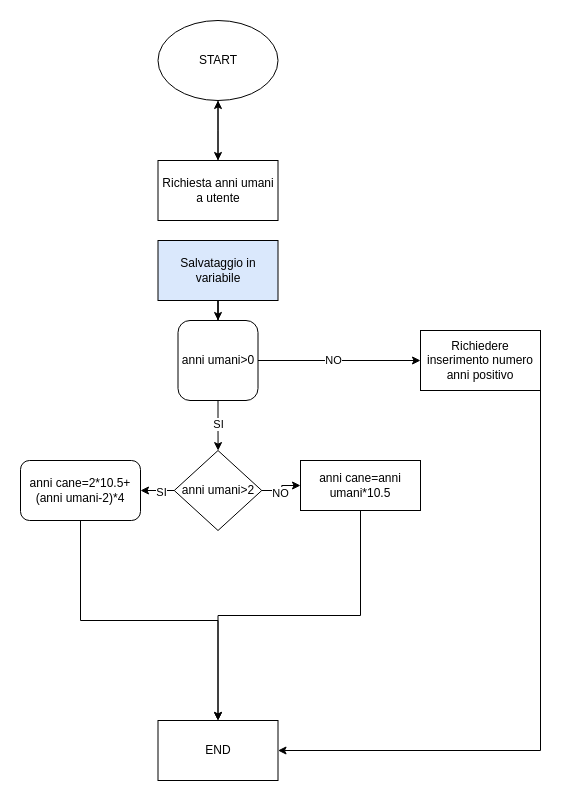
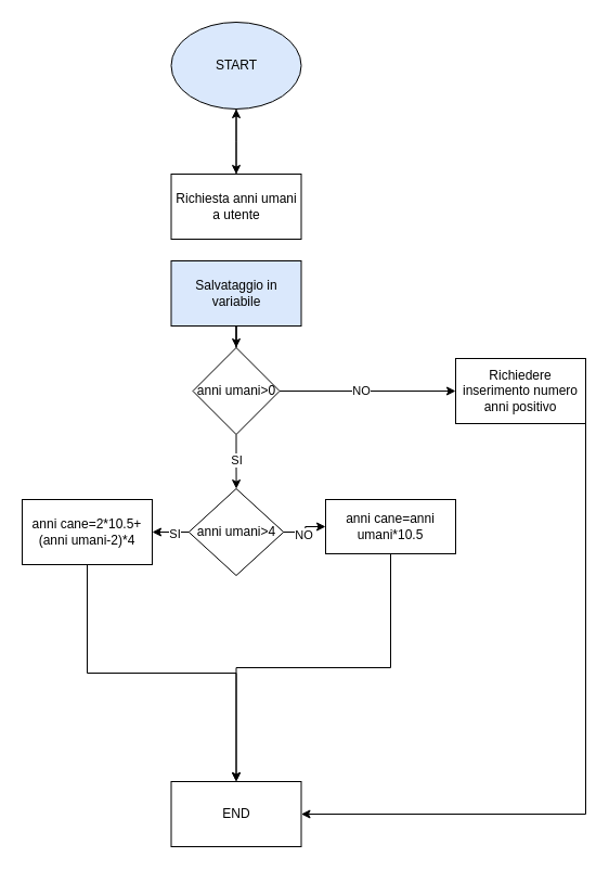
  <mxCell id="0" />
  <mxCell id="1" parent="0" />
  <mxCell id="2" value="" style="edgeStyle=orthogonalEdgeStyle;rounded=0;orthogonalLoop=1;jettySize=auto;html=1;" parent="1" source="3" edge="1"><mxGeometry relative="1" as="geometry"><mxPoint x="217.5" y="160" as="targetPoint" /></mxGeometry></mxCell>
- <mxCell id="3" value="START" style="ellipse;whiteSpace=wrap;html=1;" parent="1" vertex="1"><mxGeometry x="157.5" y="20" width="120" height="80" as="geometry" /></mxCell>
+ <mxCell id="3" value="START" style="ellipse;whiteSpace=wrap;html=1;fillColor=#dae8fc;" parent="1" vertex="1"><mxGeometry x="157.5" y="20" width="120" height="80" as="geometry" /></mxCell>
  <mxCell id="4" value="" style="edgeStyle=orthogonalEdgeStyle;rounded=0;orthogonalLoop=1;jettySize=auto;html=1;" edge="1" parent="1" source="5" target="3"><mxGeometry relative="1" as="geometry" /></mxCell>
  <mxCell id="5" value="Richiesta anni umani a utente" style="rounded=0;whiteSpace=wrap;html=1;" vertex="1" parent="1"><mxGeometry x="157.5" y="160" width="120" height="60" as="geometry" /></mxCell>
  <mxCell id="6" value="" style="edgeStyle=orthogonalEdgeStyle;rounded=0;orthogonalLoop=1;jettySize=auto;html=1;" edge="1" parent="1" source="7" target="12"><mxGeometry relative="1" as="geometry" /></mxCell>
  <mxCell id="7" value="Salvataggio in variabile" style="whiteSpace=wrap;html=1;rounded=0;fillColor=#dae8fc;" vertex="1" parent="1"><mxGeometry x="157.5" y="240" width="120" height="60" as="geometry" /></mxCell>
  <mxCell id="8" value="" style="edgeStyle=orthogonalEdgeStyle;rounded=0;orthogonalLoop=1;jettySize=auto;html=1;" edge="1" parent="1" source="12" target="14"><mxGeometry relative="1" as="geometry" /></mxCell>
  <mxCell id="9" value="NO" style="edgeLabel;html=1;align=center;verticalAlign=middle;resizable=0;points=[];" vertex="1" connectable="0" parent="8"><mxGeometry x="-0.083" y="1" relative="1" as="geometry"><mxPoint as="offset" /></mxGeometry></mxCell>
  <mxCell id="10" value="" style="edgeStyle=orthogonalEdgeStyle;rounded=0;orthogonalLoop=1;jettySize=auto;html=1;" edge="1" parent="1" source="12" target="20"><mxGeometry relative="1" as="geometry" /></mxCell>
  <mxCell id="11" value="SI" style="edgeLabel;html=1;align=center;verticalAlign=middle;resizable=0;points=[];" vertex="1" connectable="0" parent="10"><mxGeometry x="-0.084" y="1" relative="1" as="geometry"><mxPoint x="-1" as="offset" /></mxGeometry></mxCell>
- <mxCell id="12" value="anni umani&amp;gt;0" style="whiteSpace=wrap;html=1;rounded=1;" vertex="1" parent="1"><mxGeometry x="177.5" y="320" width="80" height="80" as="geometry" /></mxCell>
+ <mxCell id="12" value="anni umani&amp;gt;0" style="rhombus;whiteSpace=wrap;html=1;rounded=0;" vertex="1" parent="1"><mxGeometry x="177.5" y="320" width="80" height="80" as="geometry" /></mxCell>
  <mxCell id="13" value="" style="edgeStyle=orthogonalEdgeStyle;rounded=0;orthogonalLoop=1;jettySize=auto;html=1;" edge="1" parent="1" source="14" target="15"><mxGeometry relative="1" as="geometry"><Array as="points"><mxPoint x="540" y="750" /></Array></mxGeometry></mxCell>
  <mxCell id="14" value="Richiedere inserimento numero anni positivo" style="whiteSpace=wrap;html=1;rounded=0;" vertex="1" parent="1"><mxGeometry x="420" y="330" width="120" height="60" as="geometry" /></mxCell>
  <mxCell id="15" value="END" style="whiteSpace=wrap;html=1;rounded=0;" vertex="1" parent="1"><mxGeometry x="157.5" y="720" width="120" height="60" as="geometry" /></mxCell>
  <mxCell id="16" value="" style="edgeStyle=orthogonalEdgeStyle;rounded=0;orthogonalLoop=1;jettySize=auto;html=1;" edge="1" parent="1" source="20" target="22"><mxGeometry relative="1" as="geometry" /></mxCell>
  <mxCell id="17" value="SI" style="edgeLabel;html=1;align=center;verticalAlign=middle;resizable=0;points=[];" vertex="1" connectable="0" parent="16"><mxGeometry x="-0.453" y="1" relative="1" as="geometry"><mxPoint as="offset" /></mxGeometry></mxCell>
  <mxCell id="18" value="" style="edgeStyle=orthogonalEdgeStyle;rounded=0;orthogonalLoop=1;jettySize=auto;html=1;" edge="1" parent="1" source="20" target="24"><mxGeometry relative="1" as="geometry" /></mxCell>
  <mxCell id="19" value="NO" style="edgeLabel;html=1;align=center;verticalAlign=middle;resizable=0;points=[];" vertex="1" connectable="0" parent="18"><mxGeometry x="-0.19" y="-2" relative="1" as="geometry"><mxPoint as="offset" /></mxGeometry></mxCell>
- <mxCell id="20" value="anni umani&amp;gt;2" style="rhombus;whiteSpace=wrap;html=1;rounded=0;" vertex="1" parent="1"><mxGeometry x="173.75" y="450" width="87.5" height="80" as="geometry" /></mxCell>
+ <mxCell id="20" value="anni umani&amp;gt;4" style="rhombus;whiteSpace=wrap;html=1;rounded=0;" vertex="1" parent="1"><mxGeometry x="173.75" y="450" width="87.5" height="80" as="geometry" /></mxCell>
  <mxCell id="21" style="edgeStyle=orthogonalEdgeStyle;rounded=0;orthogonalLoop=1;jettySize=auto;html=1;exitX=0.5;exitY=1;exitDx=0;exitDy=0;entryX=0.5;entryY=0;entryDx=0;entryDy=0;" edge="1" parent="1" source="22" target="15"><mxGeometry relative="1" as="geometry"><mxPoint x="190" y="700" as="targetPoint" /></mxGeometry></mxCell>
- <mxCell id="22" value="anni cane=2*10.5+(anni umani-2)*4" style="whiteSpace=wrap;html=1;rounded=1;" vertex="1" parent="1"><mxGeometry x="20" y="460" width="120" height="60" as="geometry" /></mxCell>
+ <mxCell id="22" value="anni cane=2*10.5+(anni umani-2)*4" style="whiteSpace=wrap;html=1;rounded=0;" vertex="1" parent="1"><mxGeometry x="20" y="460" width="120" height="60" as="geometry" /></mxCell>
  <mxCell id="23" style="edgeStyle=orthogonalEdgeStyle;rounded=0;orthogonalLoop=1;jettySize=auto;html=1;exitX=0.5;exitY=1;exitDx=0;exitDy=0;entryX=0.5;entryY=0;entryDx=0;entryDy=0;" edge="1" parent="1" source="24" target="15"><mxGeometry relative="1" as="geometry" /></mxCell>
  <mxCell id="24" value="anni cane=anni umani*10.5" style="whiteSpace=wrap;html=1;rounded=0;" vertex="1" parent="1"><mxGeometry x="300" y="460" width="120" height="50" as="geometry" /></mxCell>
